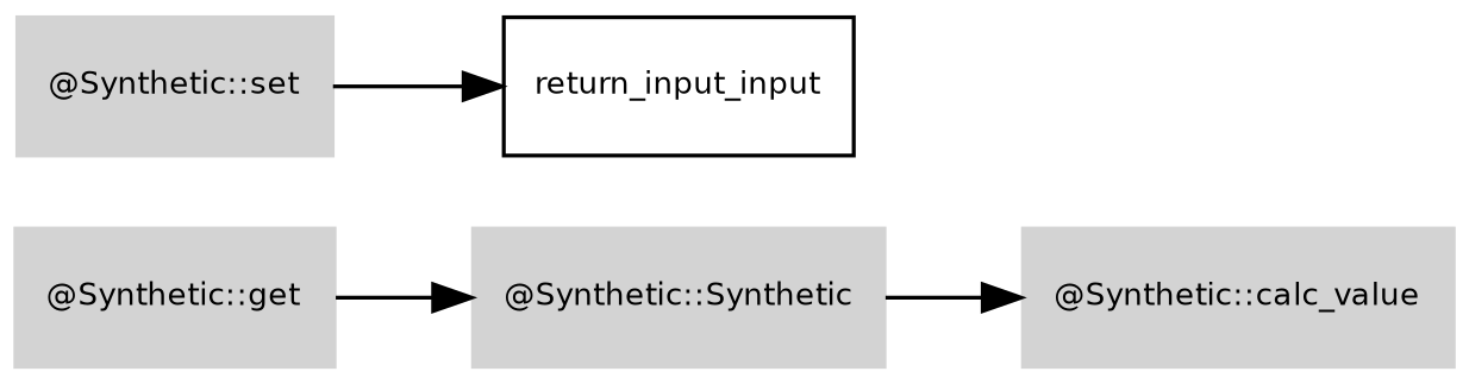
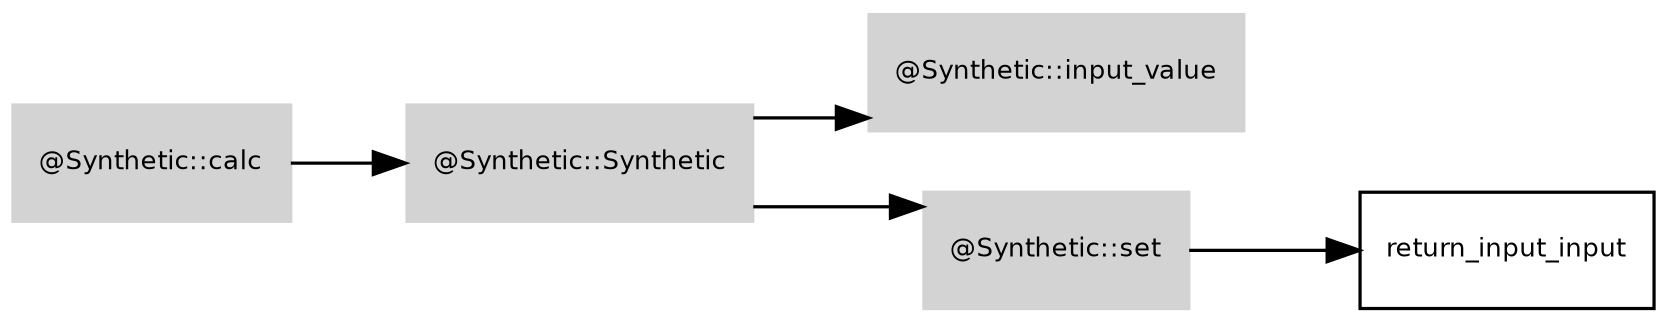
  digraph {
    fontname="Bitstream Vera Sans"
    fontsize=8
    rankdir=LR
    splines=ortho
    node [color=lightgrey fontname="Bitstream Vera Sans" fontsize=8 shape=record style=filled]
    edge [fontname="Bitstream Vera Sans" fontsize=8]
    "@Synthetic::Synthetic"
-   "@Synthetic::calc_value"
-   "@Synthetic::get"
+   "@Synthetic::calc_value" [label="@Synthetic::input_value"]
+   "@Synthetic::get" [label="@Synthetic::calc"]
    "@Synthetic::set"
    n5 [label=return_input_input color="" style=""]
    subgraph sub_1 {
      label="@Synthetic"
      style=filled
      "@Synthetic::Synthetic"
      "@Synthetic::calc_value"
      "@Synthetic::get"
      "@Synthetic::set"
    }
    "@Synthetic::Synthetic" -> "@Synthetic::calc_value"
+   "@Synthetic::Synthetic" -> "@Synthetic::set"
    "@Synthetic::get" -> "@Synthetic::Synthetic"
    "@Synthetic::set" -> n5
  }
